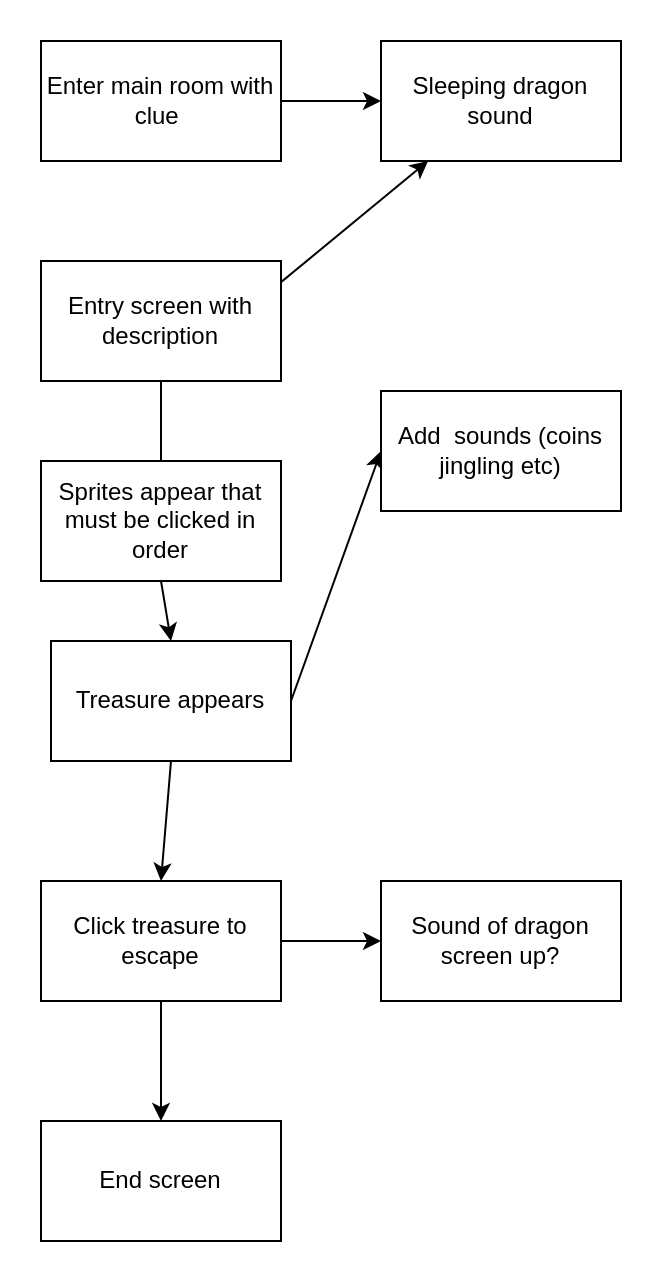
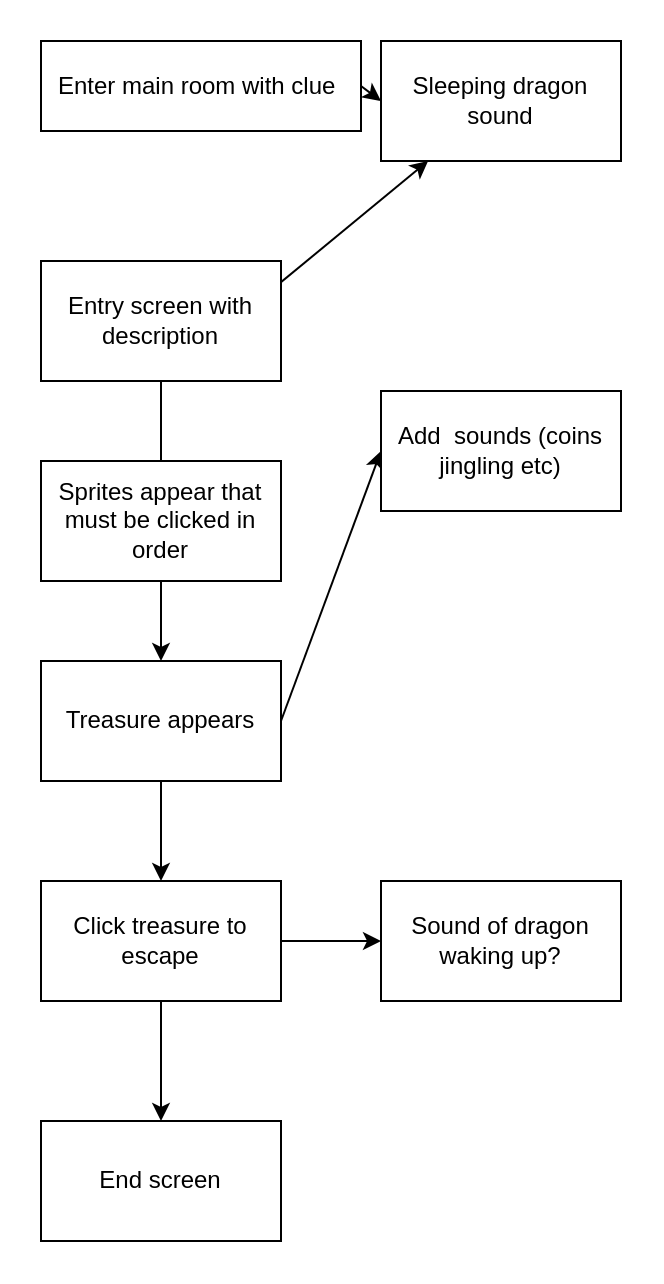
  <mxCell id="0" />
  <mxCell id="1" parent="0" />
  <mxCell id="2" style="edgeStyle=none;html=1;exitX=0.5;exitY=1;exitDx=0;exitDy=0;" parent="1" source="4" target="19" edge="1"><mxGeometry relative="1" as="geometry" /></mxCell>
  <mxCell id="3" style="edgeStyle=none;html=1;entryX=0.5;entryY=0;entryDx=0;entryDy=0;endArrow=none;" edge="1" parent="1" source="4" target="6"><mxGeometry relative="1" as="geometry" /></mxCell>
  <mxCell id="4" value="Entry screen with description" style="rounded=0;whiteSpace=wrap;html=1;" parent="1" vertex="1"><mxGeometry x="20" y="130" width="120" height="60" as="geometry" /></mxCell>
  <mxCell id="5" style="edgeStyle=none;html=1;exitX=0.5;exitY=1;exitDx=0;exitDy=0;entryX=0.5;entryY=0;entryDx=0;entryDy=0;" parent="1" source="6" target="9" edge="1"><mxGeometry relative="1" as="geometry" /></mxCell>
  <mxCell id="6" value="Sprites appear that must be clicked in order" style="rounded=0;whiteSpace=wrap;html=1;" parent="1" vertex="1"><mxGeometry x="20" y="230" width="120" height="60" as="geometry" /></mxCell>
  <mxCell id="7" style="edgeStyle=none;html=1;exitX=0.5;exitY=1;exitDx=0;exitDy=0;entryX=0.5;entryY=0;entryDx=0;entryDy=0;" parent="1" source="9" target="12" edge="1"><mxGeometry relative="1" as="geometry" /></mxCell>
  <mxCell id="8" style="edgeStyle=none;html=1;exitX=1;exitY=0.5;exitDx=0;exitDy=0;entryX=0;entryY=0.5;entryDx=0;entryDy=0;" edge="1" parent="1" source="9" target="17"><mxGeometry relative="1" as="geometry" /></mxCell>
- <mxCell id="9" value="Treasure appears" style="rounded=0;whiteSpace=wrap;html=1;" parent="1" vertex="1"><mxGeometry x="25" y="320" width="120" height="60" as="geometry" /></mxCell>
+ <mxCell id="9" value="Treasure appears" style="rounded=0;whiteSpace=wrap;html=1;" parent="1" vertex="1"><mxGeometry x="20" y="330" width="120" height="60" as="geometry" /></mxCell>
  <mxCell id="10" style="edgeStyle=none;html=1;exitX=0.5;exitY=1;exitDx=0;exitDy=0;entryX=0.5;entryY=0;entryDx=0;entryDy=0;" parent="1" source="12" target="13" edge="1"><mxGeometry relative="1" as="geometry" /></mxCell>
  <mxCell id="11" style="edgeStyle=none;html=1;exitX=1;exitY=0.5;exitDx=0;exitDy=0;entryX=0;entryY=0.5;entryDx=0;entryDy=0;" edge="1" parent="1" source="12" target="18"><mxGeometry relative="1" as="geometry" /></mxCell>
  <mxCell id="12" value="Click treasure to escape" style="rounded=0;whiteSpace=wrap;html=1;" parent="1" vertex="1"><mxGeometry x="20" y="440" width="120" height="60" as="geometry" /></mxCell>
  <mxCell id="13" value="End screen" style="rounded=0;whiteSpace=wrap;html=1;" parent="1" vertex="1"><mxGeometry x="20" y="560" width="120" height="60" as="geometry" /></mxCell>
  <mxCell id="14" style="edgeStyle=none;html=1;exitX=1;exitY=0.5;exitDx=0;exitDy=0;entryX=0;entryY=0.5;entryDx=0;entryDy=0;" edge="1" parent="1" source="15" target="19"><mxGeometry relative="1" as="geometry" /></mxCell>
- <mxCell id="15" value="Enter main room with clue&amp;nbsp;" style="rounded=0;whiteSpace=wrap;html=1;" parent="1" vertex="1"><mxGeometry x="20" y="20" width="120" height="60" as="geometry" /></mxCell>
+ <mxCell id="15" value="Enter main room with clue&amp;nbsp;" style="rounded=0;whiteSpace=wrap;html=1;" parent="1" vertex="1"><mxGeometry x="20" y="20" width="160" height="45" as="geometry" /></mxCell>
  <mxCell id="16" style="edgeStyle=none;html=1;entryX=0.5;entryY=0;entryDx=0;entryDy=0;" edge="1" parent="1"><mxGeometry relative="1" as="geometry" /></mxCell>
  <mxCell id="17" value="Add&amp;nbsp; sounds (coins jingling etc)" style="rounded=0;whiteSpace=wrap;html=1;" vertex="1" parent="1"><mxGeometry x="190" y="195" width="120" height="60" as="geometry" /></mxCell>
- <mxCell id="18" value="Sound of dragon screen up?" style="rounded=0;whiteSpace=wrap;html=1;" vertex="1" parent="1"><mxGeometry x="190" y="440" width="120" height="60" as="geometry" /></mxCell>
+ <mxCell id="18" value="Sound of dragon waking up?" style="rounded=0;whiteSpace=wrap;html=1;" vertex="1" parent="1"><mxGeometry x="190" y="440" width="120" height="60" as="geometry" /></mxCell>
  <mxCell id="19" value="Sleeping dragon sound" style="rounded=0;whiteSpace=wrap;html=1;" vertex="1" parent="1"><mxGeometry x="190" y="20" width="120" height="60" as="geometry" /></mxCell>
